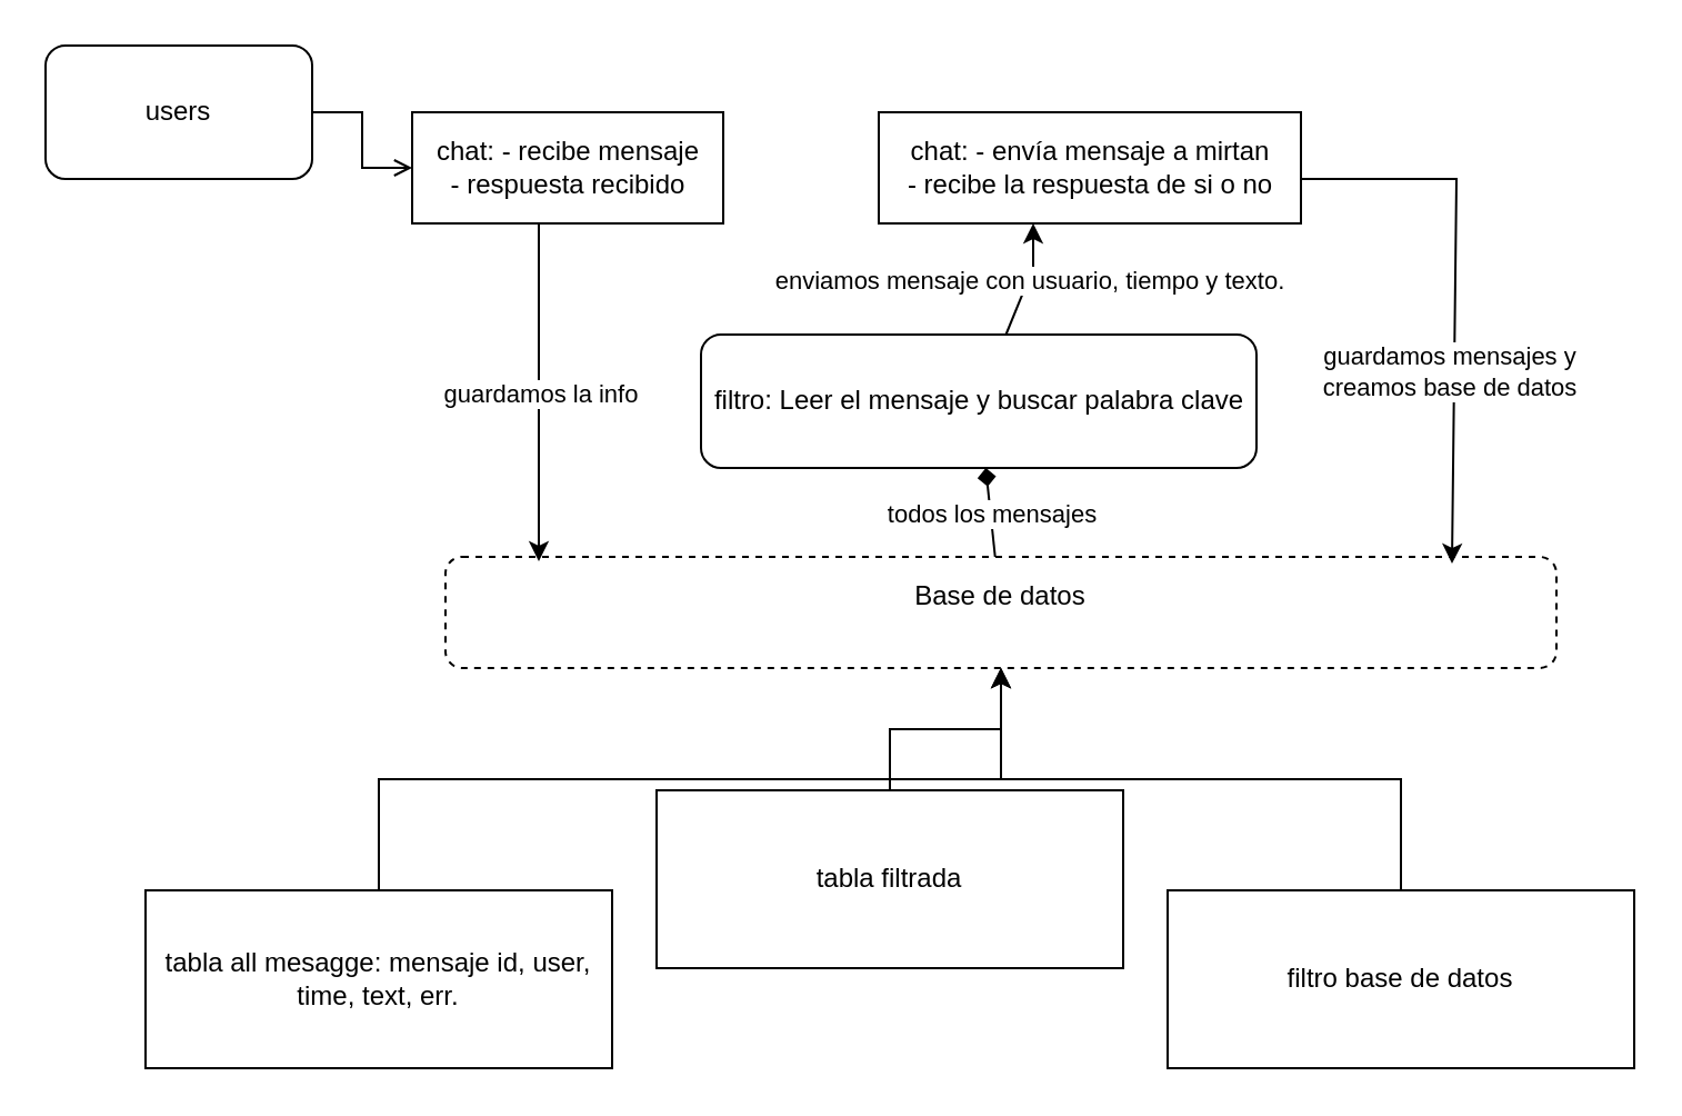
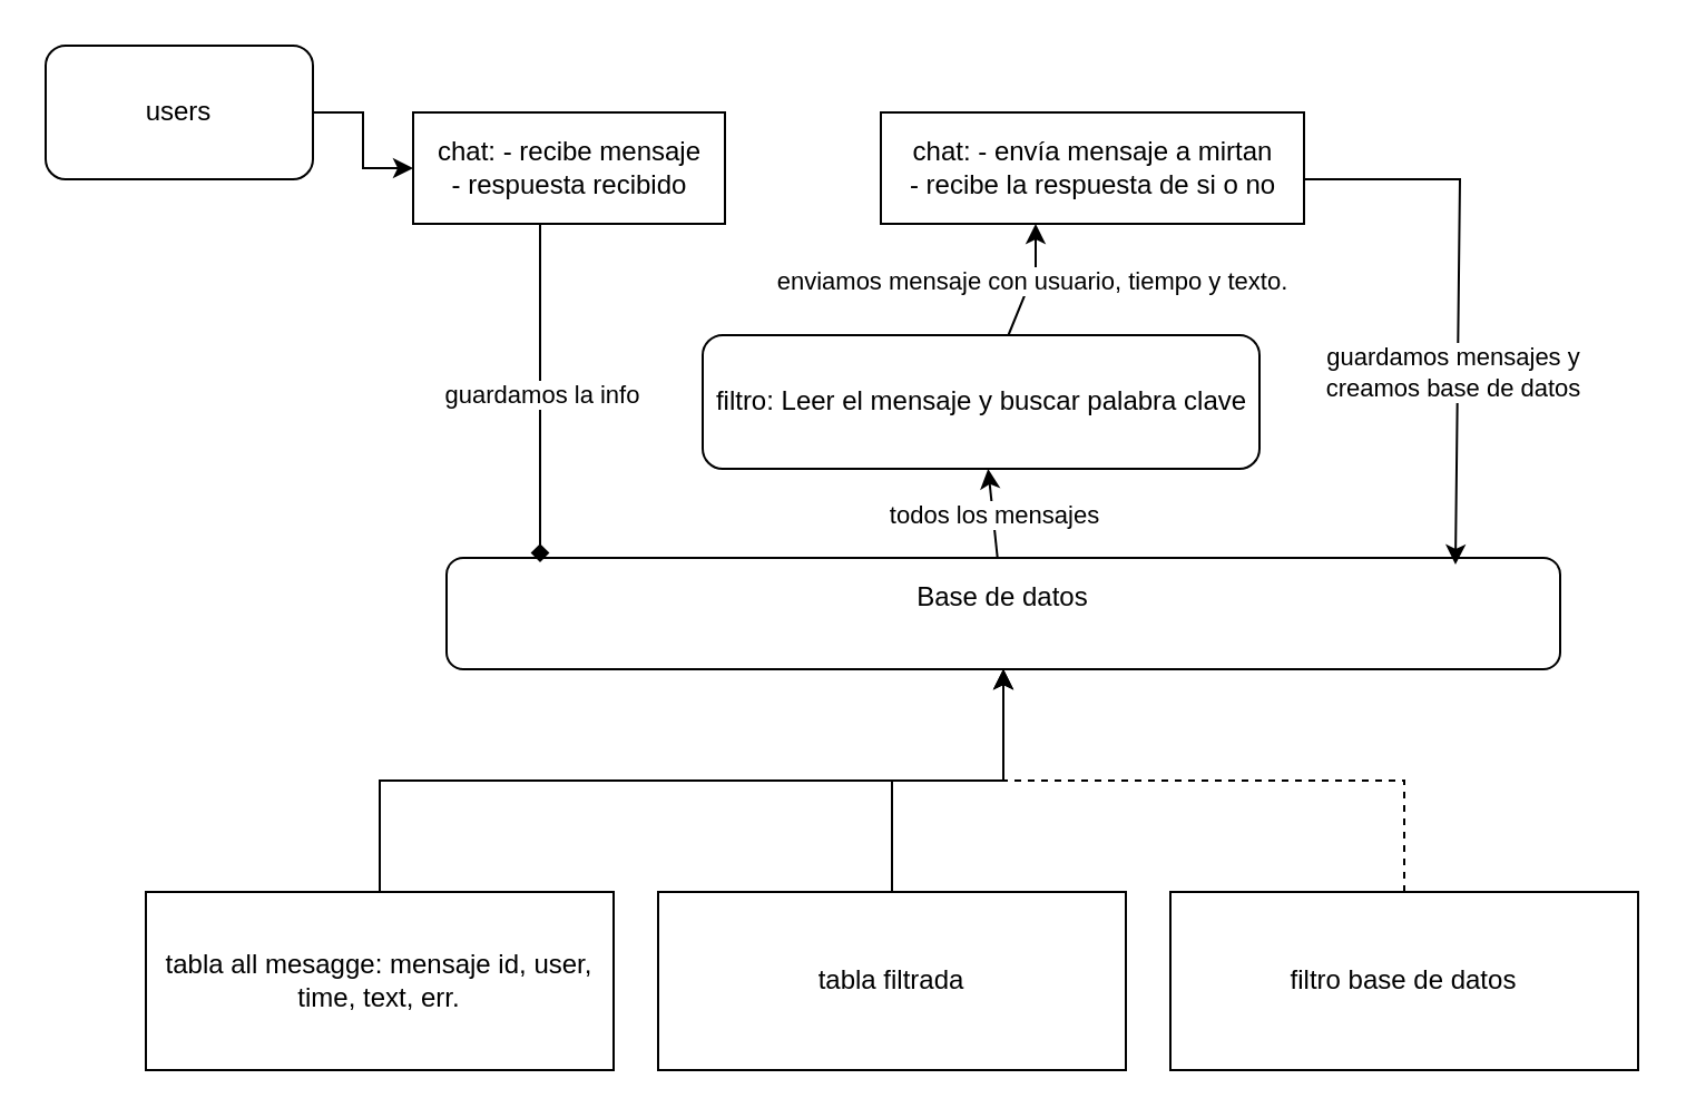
  <mxCell id="0" />
  <mxCell id="1" parent="0" />
- <mxCell id="2" value="Base de datos&lt;br&gt;&lt;div&gt;&lt;br&gt;&lt;/div&gt;" style="rounded=1;whiteSpace=wrap;html=1;dashed=1;" parent="1" vertex="1"><mxGeometry x="200" y="250" width="500" height="50" as="geometry" /></mxCell>
- <mxCell id="3" value="" style="edgeStyle=orthogonalEdgeStyle;rounded=0;orthogonalLoop=1;jettySize=auto;html=1;endArrow=open;" parent="1" source="4" target="5" edge="1"><mxGeometry relative="1" as="geometry" /></mxCell>
+ <mxCell id="2" value="Base de datos&lt;br&gt;&lt;div&gt;&lt;br&gt;&lt;/div&gt;" style="rounded=1;whiteSpace=wrap;html=1;" parent="1" vertex="1"><mxGeometry x="200" y="250" width="500" height="50" as="geometry" /></mxCell>
+ <mxCell id="3" value="" style="edgeStyle=orthogonalEdgeStyle;rounded=0;orthogonalLoop=1;jettySize=auto;html=1;" parent="1" source="4" target="5" edge="1"><mxGeometry relative="1" as="geometry" /></mxCell>
  <mxCell id="4" value="users" style="whiteSpace=wrap;html=1;rounded=1;" parent="1" vertex="1"><mxGeometry x="20" y="20" width="120" height="60" as="geometry" /></mxCell>
  <mxCell id="5" value="chat: - recibe mensaje&lt;br&gt;- respuesta recibido" style="html=1;points=[];perimeter=orthogonalPerimeter;outlineConnect=0;targetShapes=umlLifeline;portConstraint=eastwest;newEdgeStyle={&quot;edgeStyle&quot;:&quot;elbowEdgeStyle&quot;,&quot;elbow&quot;:&quot;vertical&quot;,&quot;curved&quot;:0,&quot;rounded&quot;:0};" parent="1" vertex="1"><mxGeometry x="185" y="50" width="140" height="50" as="geometry" /></mxCell>
  <mxCell id="6" value="filtro: Leer el mensaje y buscar palabra clave" style="html=1;points=[];outlineConnect=0;targetShapes=umlLifeline;portConstraint=eastwest;newEdgeStyle={&quot;edgeStyle&quot;:&quot;elbowEdgeStyle&quot;,&quot;elbow&quot;:&quot;vertical&quot;,&quot;curved&quot;:0,&quot;rounded&quot;:0};rounded=1;" parent="1" vertex="1"><mxGeometry x="315" y="150" width="250" height="60" as="geometry" /></mxCell>
- <mxCell id="7" value="" style="endArrow=diamond;html=1;rounded=0;" parent="1" source="2" target="6" edge="1"><mxGeometry relative="1" as="geometry"><mxPoint x="505" y="240" as="sourcePoint" /><mxPoint x="665" y="240" as="targetPoint" /><Array as="points" /></mxGeometry></mxCell>
+ <mxCell id="7" value="" style="endArrow=classic;html=1;rounded=0;" parent="1" source="2" target="6" edge="1"><mxGeometry relative="1" as="geometry"><mxPoint x="505" y="240" as="sourcePoint" /><mxPoint x="665" y="240" as="targetPoint" /><Array as="points" /></mxGeometry></mxCell>
  <mxCell id="8" value="todos los mensajes" style="edgeLabel;resizable=0;html=1;;align=center;verticalAlign=middle;" parent="7" connectable="0" vertex="1"><mxGeometry relative="1" as="geometry" /></mxCell>
  <mxCell id="9" value="" style="edgeStyle=orthogonalEdgeStyle;rounded=0;orthogonalLoop=1;jettySize=auto;html=1;" parent="1" source="10" target="2" edge="1"><mxGeometry relative="1" as="geometry" /></mxCell>
  <mxCell id="10" value="tabla all mesagge: mensaje id, user, time, text, err." style="rounded=0;whiteSpace=wrap;html=1;" parent="1" vertex="1"><mxGeometry x="65" y="400" width="210" height="80" as="geometry" /></mxCell>
  <mxCell id="11" value="" style="edgeStyle=orthogonalEdgeStyle;rounded=0;orthogonalLoop=1;jettySize=auto;html=1;" parent="1" source="12" target="2" edge="1"><mxGeometry relative="1" as="geometry" /></mxCell>
- <mxCell id="12" value="tabla filtrada" style="rounded=0;whiteSpace=wrap;html=1;" parent="1" vertex="1"><mxGeometry x="295" y="355" width="210" height="80" as="geometry" /></mxCell>
+ <mxCell id="12" value="tabla filtrada" style="rounded=0;whiteSpace=wrap;html=1;" parent="1" vertex="1"><mxGeometry x="295" y="400" width="210" height="80" as="geometry" /></mxCell>
  <mxCell id="13" value="chat: - envía mensaje a mirtan&lt;br&gt;- recibe la respuesta de si o no" style="html=1;points=[];perimeter=orthogonalPerimeter;outlineConnect=0;targetShapes=umlLifeline;portConstraint=eastwest;newEdgeStyle={&quot;edgeStyle&quot;:&quot;elbowEdgeStyle&quot;,&quot;elbow&quot;:&quot;vertical&quot;,&quot;curved&quot;:0,&quot;rounded&quot;:0};" parent="1" vertex="1"><mxGeometry x="395" y="50" width="190" height="50" as="geometry" /></mxCell>
- <mxCell id="14" value="" style="endArrow=classic;html=1;rounded=0;entryX=0.084;entryY=0.04;entryDx=0;entryDy=0;entryPerimeter=0;" parent="1" source="5" target="2" edge="1"><mxGeometry relative="1" as="geometry"><mxPoint x="254.5" y="120" as="sourcePoint" /><mxPoint x="254.5" y="190" as="targetPoint" /></mxGeometry></mxCell>
+ <mxCell id="14" value="" style="endArrow=diamond;html=1;rounded=0;entryX=0.084;entryY=0.04;entryDx=0;entryDy=0;entryPerimeter=0;" parent="1" source="5" target="2" edge="1"><mxGeometry relative="1" as="geometry"><mxPoint x="254.5" y="120" as="sourcePoint" /><mxPoint x="254.5" y="190" as="targetPoint" /></mxGeometry></mxCell>
  <mxCell id="15" value="guardamos la info" style="edgeLabel;resizable=0;html=1;;align=center;verticalAlign=middle;" parent="14" connectable="0" vertex="1"><mxGeometry relative="1" as="geometry" /></mxCell>
  <mxCell id="16" value="" style="endArrow=classic;html=1;rounded=0;" parent="1" source="6" target="13" edge="1"><mxGeometry relative="1" as="geometry"><mxPoint x="464.5" y="140" as="sourcePoint" /><mxPoint x="464.5" y="110" as="targetPoint" /><Array as="points"><mxPoint x="464.5" y="120" /></Array></mxGeometry></mxCell>
  <mxCell id="17" value="enviamos mensaje con usuario, tiempo y texto." style="edgeLabel;resizable=0;html=1;;align=center;verticalAlign=middle;" parent="16" connectable="0" vertex="1"><mxGeometry relative="1" as="geometry" /></mxCell>
  <mxCell id="18" value="" style="endArrow=classic;html=1;rounded=0;entryX=0.906;entryY=0.06;entryDx=0;entryDy=0;entryPerimeter=0;exitX=1;exitY=0.6;exitDx=0;exitDy=0;exitPerimeter=0;" parent="1" source="13" target="2" edge="1"><mxGeometry width="50" height="50" relative="1" as="geometry"><mxPoint x="650" y="90" as="sourcePoint" /><mxPoint x="700" y="40" as="targetPoint" /><Array as="points"><mxPoint x="655" y="80" /></Array></mxGeometry></mxCell>
  <mxCell id="19" value="guardamos mensajes y &lt;br&gt;creamos base de datos" style="edgeLabel;html=1;align=center;verticalAlign=middle;resizable=0;points=[];" parent="18" vertex="1" connectable="0"><mxGeometry x="0.292" y="-2" relative="1" as="geometry"><mxPoint as="offset" /></mxGeometry></mxCell>
- <mxCell id="20" value="" style="edgeStyle=orthogonalEdgeStyle;rounded=0;orthogonalLoop=1;jettySize=auto;html=1;" edge="1" parent="1" source="21" target="2"><mxGeometry relative="1" as="geometry" /></mxCell>
+ <mxCell id="20" value="" style="edgeStyle=orthogonalEdgeStyle;rounded=0;orthogonalLoop=1;jettySize=auto;html=1;dashed=1;" edge="1" parent="1" source="21" target="2"><mxGeometry relative="1" as="geometry" /></mxCell>
  <mxCell id="21" value="filtro base de datos" style="rounded=0;whiteSpace=wrap;html=1;" vertex="1" parent="1"><mxGeometry x="525" y="400" width="210" height="80" as="geometry" /></mxCell>
